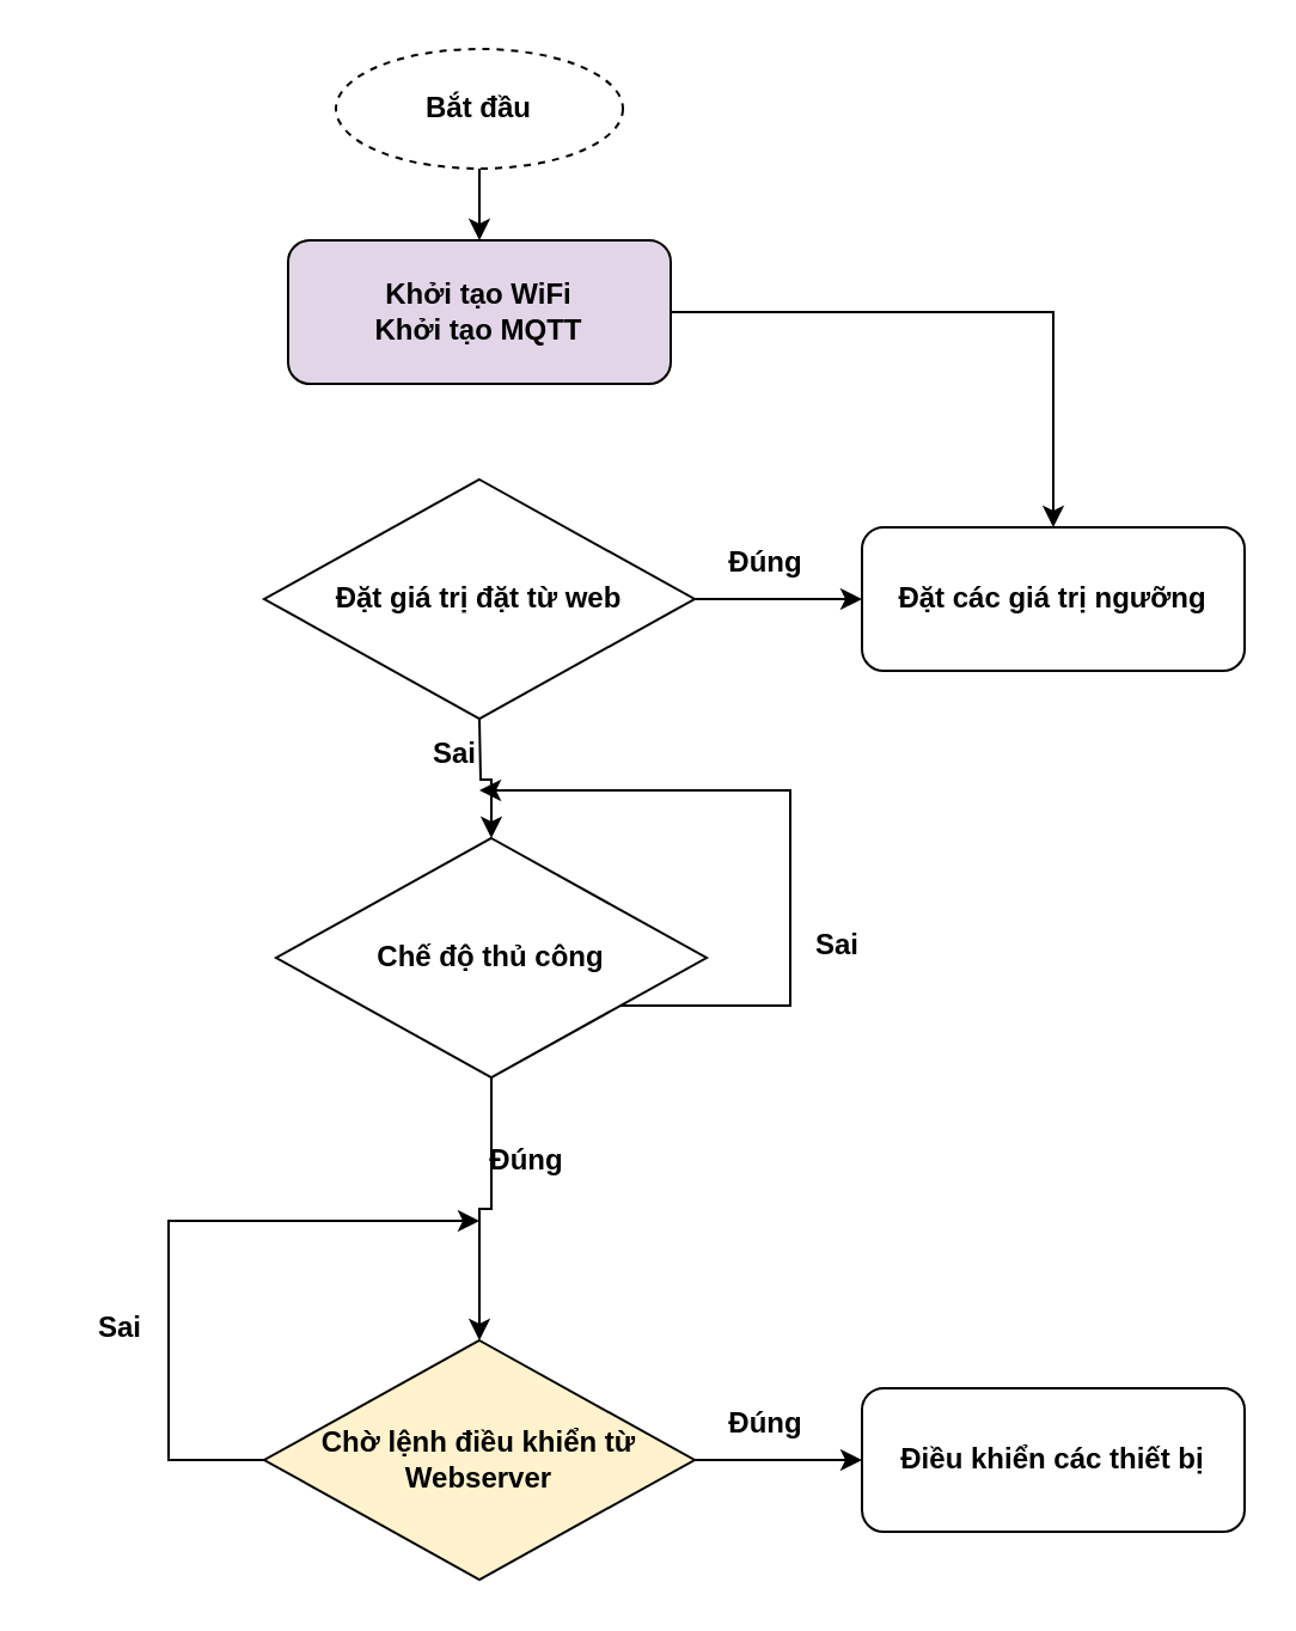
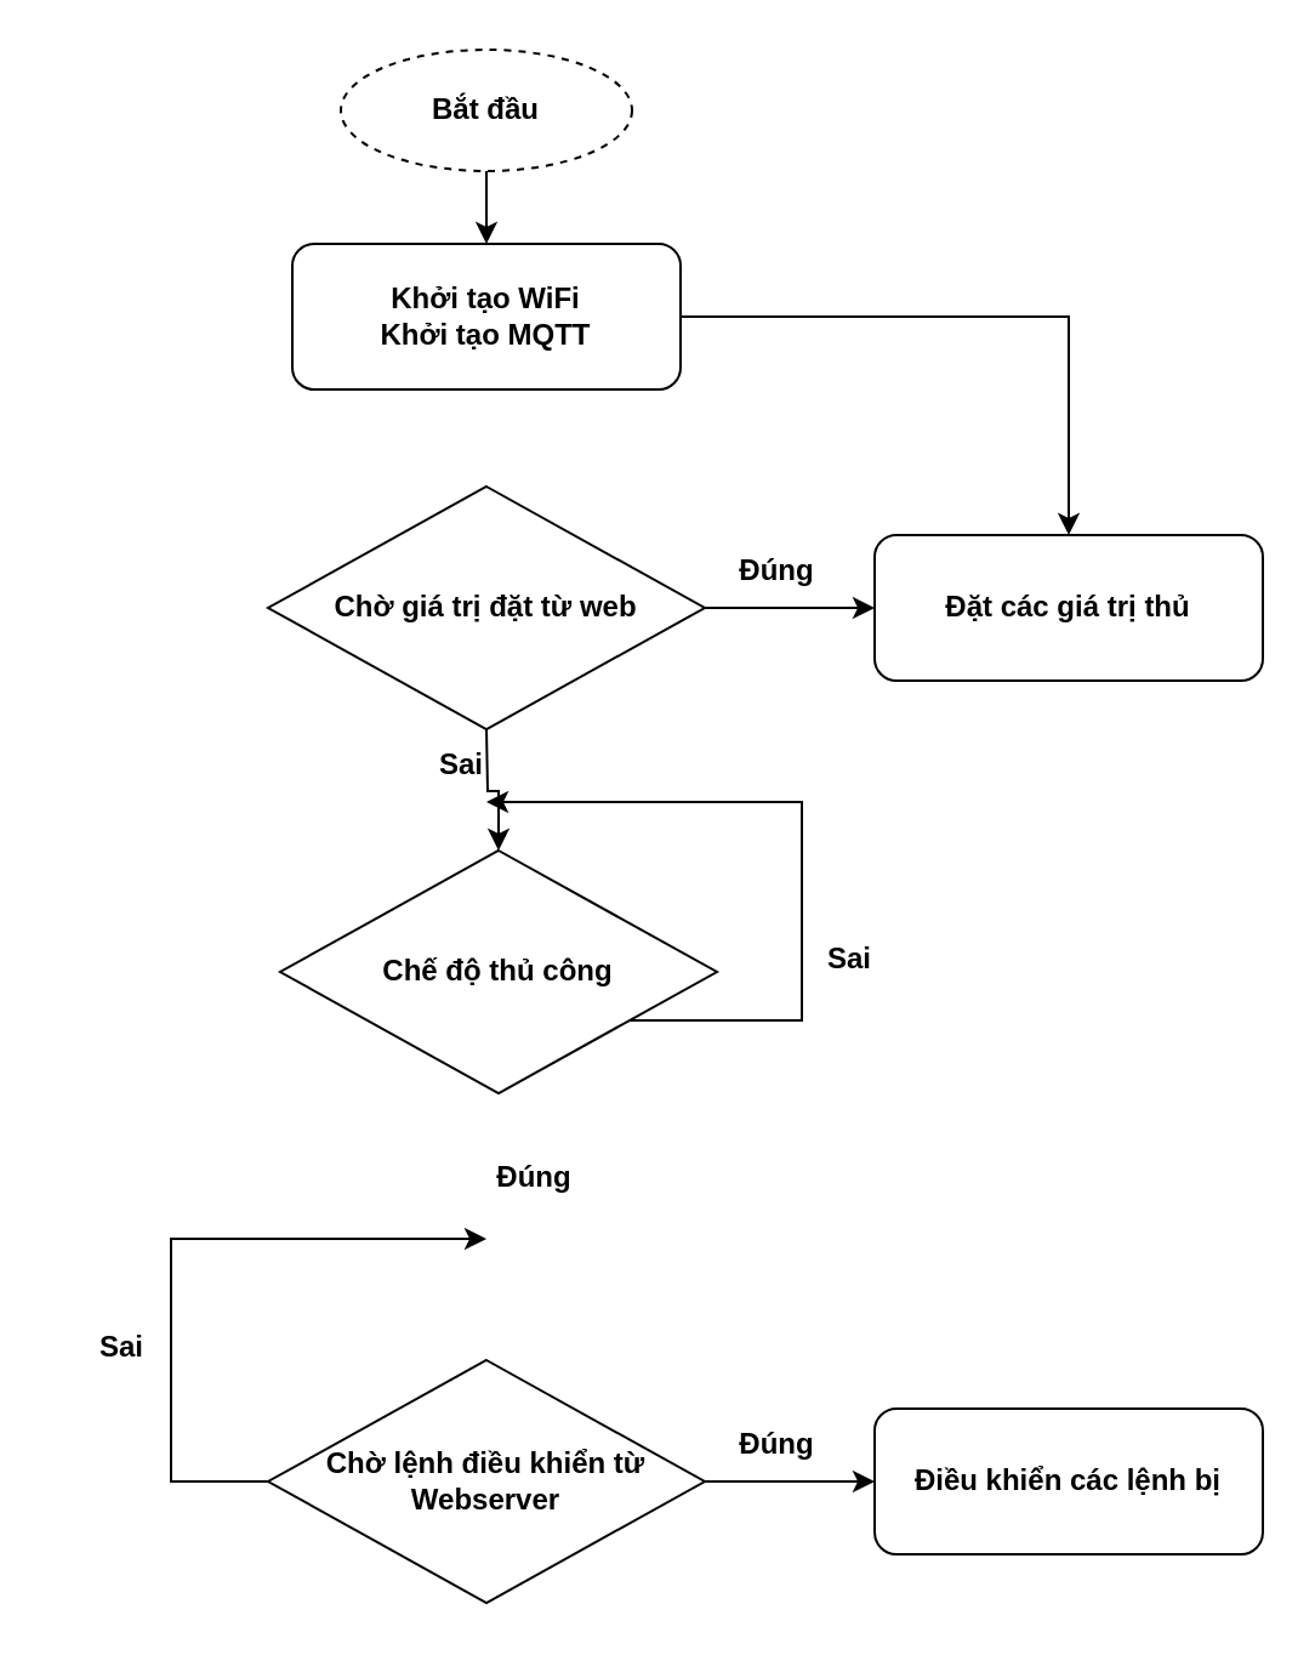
  <mxCell id="0" />
  <mxCell id="1" parent="0" />
  <mxCell id="2" style="edgeStyle=orthogonalEdgeStyle;rounded=0;orthogonalLoop=1;jettySize=auto;html=1;fontStyle=1" edge="1" parent="1" source="3"><mxGeometry relative="1" as="geometry"><mxPoint x="200" y="100" as="targetPoint" /></mxGeometry></mxCell>
  <mxCell id="3" value="Bắt đầu" style="ellipse;whiteSpace=wrap;html=1;fontStyle=1;dashed=1;" vertex="1" parent="1"><mxGeometry x="140" y="20" width="120" height="50" as="geometry" /></mxCell>
  <mxCell id="4" style="edgeStyle=orthogonalEdgeStyle;rounded=0;orthogonalLoop=1;jettySize=auto;html=1;fontStyle=1;" edge="1" parent="1" source="5" target="14"><mxGeometry relative="1" as="geometry"><mxPoint x="200" y="190" as="targetPoint" /></mxGeometry></mxCell>
- <mxCell id="5" value="Khởi tạo WiFi&lt;br&gt;Khởi tạo MQTT" style="rounded=1;whiteSpace=wrap;html=1;align=center;fontStyle=1;fillColor=#e1d5e7;" vertex="1" parent="1"><mxGeometry x="120" y="100" width="160" height="60" as="geometry" /></mxCell>
- <mxCell id="6" style="edgeStyle=orthogonalEdgeStyle;rounded=0;orthogonalLoop=1;jettySize=auto;html=1;entryX=0.5;entryY=0;entryDx=0;entryDy=0;" edge="1" parent="1" source="8" target="18"><mxGeometry relative="1" as="geometry"><mxPoint x="200" y="510" as="targetPoint" /></mxGeometry></mxCell>
+ <mxCell id="5" value="Khởi tạo WiFi&lt;br&gt;Khởi tạo MQTT" style="rounded=1;whiteSpace=wrap;html=1;align=center;fontStyle=1" vertex="1" parent="1"><mxGeometry x="120" y="100" width="160" height="60" as="geometry" /></mxCell>
  <mxCell id="7" style="edgeStyle=orthogonalEdgeStyle;rounded=0;orthogonalLoop=1;jettySize=auto;html=1;" edge="1" parent="1" source="8"><mxGeometry relative="1" as="geometry"><mxPoint x="200" y="330" as="targetPoint" /><Array as="points"><mxPoint x="330" y="420" /><mxPoint x="330" y="330" /></Array></mxGeometry></mxCell>
  <mxCell id="8" value="Chế độ thủ công" style="rhombus;whiteSpace=wrap;html=1;fontStyle=1" vertex="1" parent="1"><mxGeometry x="115" y="350" width="180" height="100" as="geometry" /></mxCell>
  <mxCell id="9" style="edgeStyle=orthogonalEdgeStyle;rounded=0;orthogonalLoop=1;jettySize=auto;html=1;fontStyle=1;entryX=0.5;entryY=0;entryDx=0;entryDy=0;" edge="1" parent="1" target="8"><mxGeometry relative="1" as="geometry"><mxPoint x="200" y="300" as="sourcePoint" /><mxPoint x="200" y="340" as="targetPoint" /></mxGeometry></mxCell>
  <mxCell id="10" style="edgeStyle=orthogonalEdgeStyle;rounded=0;orthogonalLoop=1;jettySize=auto;html=1;" edge="1" parent="1" source="11"><mxGeometry relative="1" as="geometry"><mxPoint x="360" y="250" as="targetPoint" /></mxGeometry></mxCell>
- <mxCell id="11" value="Đặt giá trị đặt từ web" style="rhombus;whiteSpace=wrap;html=1;fontStyle=1" vertex="1" parent="1"><mxGeometry x="110" y="200" width="180" height="100" as="geometry" /></mxCell>
+ <mxCell id="11" value="Chờ giá trị đặt từ web" style="rhombus;whiteSpace=wrap;html=1;fontStyle=1" vertex="1" parent="1"><mxGeometry x="110" y="200" width="180" height="100" as="geometry" /></mxCell>
  <mxCell id="12" value="Sai" style="text;html=1;strokeColor=none;fillColor=none;align=center;verticalAlign=middle;whiteSpace=wrap;rounded=0;fontStyle=1" vertex="1" parent="1"><mxGeometry x="20" y="540" width="60" height="30" as="geometry" /></mxCell>
  <mxCell id="13" value="Đúng" style="text;html=1;strokeColor=none;fillColor=none;align=center;verticalAlign=middle;whiteSpace=wrap;rounded=0;fontStyle=1" vertex="1" parent="1"><mxGeometry x="290" y="220" width="60" height="30" as="geometry" /></mxCell>
- <mxCell id="14" value="Đặt các giá trị ngưỡng" style="rounded=1;whiteSpace=wrap;html=1;align=center;fontStyle=1" vertex="1" parent="1"><mxGeometry x="360" y="220" width="160" height="60" as="geometry" /></mxCell>
+ <mxCell id="14" value="Đặt các giá trị thủ" style="rounded=1;whiteSpace=wrap;html=1;align=center;fontStyle=1" vertex="1" parent="1"><mxGeometry x="360" y="220" width="160" height="60" as="geometry" /></mxCell>
  <mxCell id="15" value="Sai" style="text;html=1;strokeColor=none;fillColor=none;align=center;verticalAlign=middle;whiteSpace=wrap;rounded=0;fontStyle=1" vertex="1" parent="1"><mxGeometry x="160" y="300" width="60" height="30" as="geometry" /></mxCell>
  <mxCell id="16" value="Đúng" style="text;html=1;strokeColor=none;fillColor=none;align=center;verticalAlign=middle;whiteSpace=wrap;rounded=0;fontStyle=1" vertex="1" parent="1"><mxGeometry x="190" y="470" width="60" height="30" as="geometry" /></mxCell>
  <mxCell id="17" style="edgeStyle=orthogonalEdgeStyle;rounded=0;orthogonalLoop=1;jettySize=auto;html=1;" edge="1" parent="1" source="18"><mxGeometry relative="1" as="geometry"><mxPoint x="200" y="510" as="targetPoint" /><Array as="points"><mxPoint x="70" y="610" /><mxPoint x="70" y="510" /></Array></mxGeometry></mxCell>
- <mxCell id="18" value="Chờ lệnh điều khiển từ Webserver" style="rhombus;whiteSpace=wrap;html=1;fontStyle=1;fillColor=#fff2cc;" vertex="1" parent="1"><mxGeometry x="110" y="560" width="180" height="100" as="geometry" /></mxCell>
+ <mxCell id="18" value="Chờ lệnh điều khiển từ Webserver" style="rhombus;whiteSpace=wrap;html=1;fontStyle=1" vertex="1" parent="1"><mxGeometry x="110" y="560" width="180" height="100" as="geometry" /></mxCell>
  <mxCell id="19" style="edgeStyle=orthogonalEdgeStyle;rounded=0;orthogonalLoop=1;jettySize=auto;html=1;" edge="1" parent="1"><mxGeometry relative="1" as="geometry"><mxPoint x="360" y="610" as="targetPoint" /><mxPoint x="290" y="610" as="sourcePoint" /></mxGeometry></mxCell>
  <mxCell id="20" value="Đúng" style="text;html=1;strokeColor=none;fillColor=none;align=center;verticalAlign=middle;whiteSpace=wrap;rounded=0;fontStyle=1" vertex="1" parent="1"><mxGeometry x="290" y="580" width="60" height="30" as="geometry" /></mxCell>
- <mxCell id="21" value="Điều khiển các thiết bị" style="rounded=1;whiteSpace=wrap;html=1;align=center;fontStyle=1" vertex="1" parent="1"><mxGeometry x="360" y="580" width="160" height="60" as="geometry" /></mxCell>
+ <mxCell id="21" value="Điều khiển các lệnh bị" style="rounded=1;whiteSpace=wrap;html=1;align=center;fontStyle=1" vertex="1" parent="1"><mxGeometry x="360" y="580" width="160" height="60" as="geometry" /></mxCell>
  <mxCell id="22" value="Sai" style="text;html=1;strokeColor=none;fillColor=none;align=center;verticalAlign=middle;whiteSpace=wrap;rounded=0;fontStyle=1" vertex="1" parent="1"><mxGeometry x="320" y="380" width="60" height="30" as="geometry" /></mxCell>
